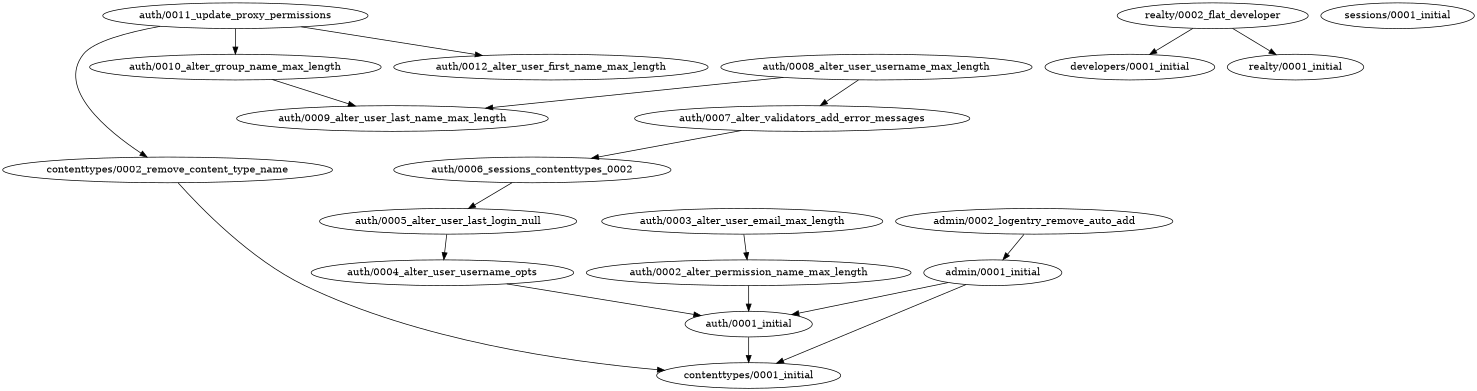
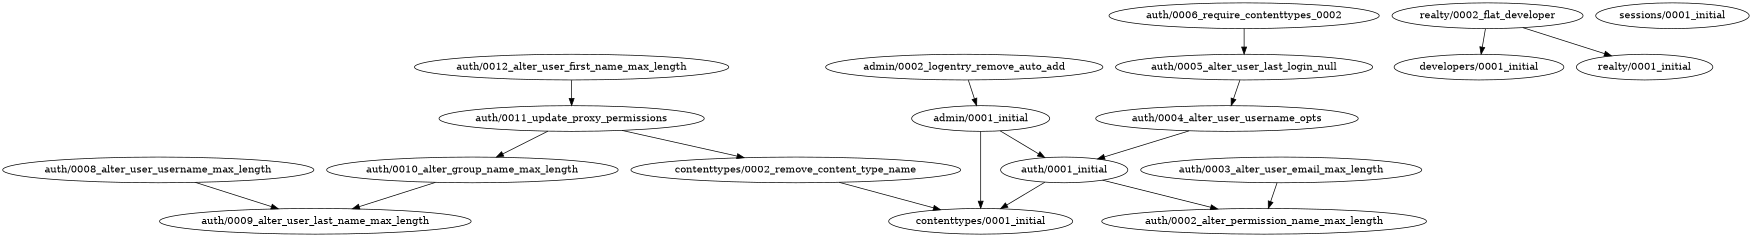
  digraph {
    n1 [label="admin/0001_initial"]
    n2 [label="auth/0001_initial"]
    n3 [label="contenttypes/0001_initial"]
    n4 [label="admin/0002_logentry_remove_auto_add"]
    n5 [label="auth/0002_alter_permission_name_max_length"]
    n6 [label="auth/0003_alter_user_email_max_length"]
    n7 [label="auth/0004_alter_user_username_opts"]
    n8 [label="auth/0005_alter_user_last_login_null"]
-   n9 [label="auth/0006_sessions_contenttypes_0002"]
+   n9 [label="auth/0006_require_contenttypes_0002"]
    n10 [label="contenttypes/0002_remove_content_type_name"]
-   n11 [label="auth/0007_alter_validators_add_error_messages"]
    n12 [label="auth/0008_alter_user_username_max_length"]
    n13 [label="auth/0009_alter_user_last_name_max_length"]
    n14 [label="auth/0010_alter_group_name_max_length"]
    n15 [label="auth/0011_update_proxy_permissions"]
    n16 [label="auth/0012_alter_user_first_name_max_length"]
    n17 [label="developers/0001_initial"]
    n18 [label="realty/0001_initial"]
    n19 [label="realty/0002_flat_developer"]
    n20 [label="sessions/0001_initial"]
    n1 -> n2
    n1 -> n3
    n2 -> n3
    n4 -> n1
-   n5 -> n2
+   n2 -> n5
    n6 -> n5
    n7 -> n2
    n8 -> n7
    n9 -> n8
    n10 -> n3
-   n11 -> n9
-   n12 -> n11
    n12 -> n13
    n14 -> n13
    n15 -> n10
    n15 -> n14
-   n15 -> n16
+   n16 -> n15
    n19 -> n17
    n19 -> n18
  }
